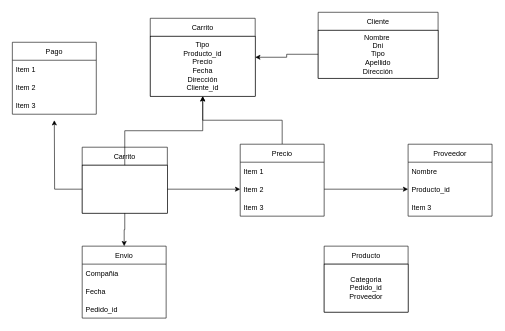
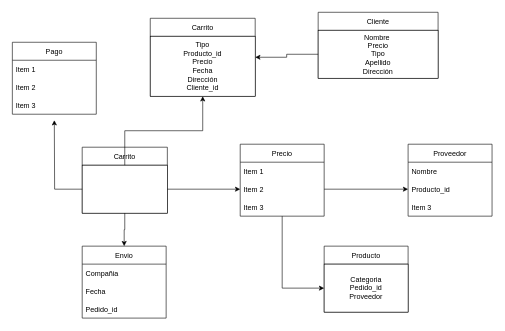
  <mxCell id="0" />
  <mxCell id="1" parent="0" />
  <mxCell id="2" value="Cliente" style="swimlane;fontStyle=0;childLayout=stackLayout;horizontal=1;startSize=30;horizontalStack=0;resizeParent=1;resizeParentMax=0;resizeLast=0;collapsible=1;marginBottom=0;" vertex="1" parent="1"><mxGeometry x="530" y="20" width="200" height="110" as="geometry" /></mxCell>
- <mxCell id="3" value="Nombre&amp;nbsp;&lt;br&gt;Dni&lt;br&gt;Tipo&lt;br&gt;Apellido&lt;br&gt;Dirección&lt;br&gt;" style="whiteSpace=wrap;html=1;aspect=fixed;" vertex="1" parent="2"><mxGeometry y="30" width="200" height="80" as="geometry" /></mxCell>
+ <mxCell id="3" value="Nombre&amp;nbsp;&lt;br&gt;Precio&lt;br&gt;Tipo&lt;br&gt;Apellido&lt;br&gt;Dirección&lt;br&gt;" style="whiteSpace=wrap;html=1;aspect=fixed;" vertex="1" parent="2"><mxGeometry y="30" width="200" height="80" as="geometry" /></mxCell>
  <mxCell id="4" value="Carrito" style="swimlane;fontStyle=0;childLayout=stackLayout;horizontal=1;startSize=30;horizontalStack=0;resizeParent=1;resizeParentMax=0;resizeLast=0;collapsible=1;marginBottom=0;" vertex="1" parent="1"><mxGeometry x="250" y="30" width="175" height="130" as="geometry" /></mxCell>
  <mxCell id="5" value="Tipo&lt;br&gt;Producto_id&lt;br&gt;Precio&lt;br&gt;Fecha&lt;br&gt;Dirección&lt;br&gt;Cliente_id" style="whiteSpace=wrap;html=1;aspect=fixed;" vertex="1" parent="4"><mxGeometry y="30" width="175" height="100" as="geometry" /></mxCell>
  <mxCell id="6" value="Producto" style="swimlane;fontStyle=0;childLayout=stackLayout;horizontal=1;startSize=30;horizontalStack=0;resizeParent=1;resizeParentMax=0;resizeLast=0;collapsible=1;marginBottom=0;" vertex="1" parent="1"><mxGeometry x="540" y="410" width="140" height="110" as="geometry" /></mxCell>
  <mxCell id="7" style="edgeStyle=orthogonalEdgeStyle;rounded=0;orthogonalLoop=1;jettySize=auto;html=1;exitX=0.5;exitY=1;exitDx=0;exitDy=0;entryX=0.5;entryY=1;entryDx=0;entryDy=0;endArrow=open;" edge="1" parent="6" source="8" target="6"><mxGeometry relative="1" as="geometry" /></mxCell>
  <mxCell id="8" value="Categoria&lt;br&gt;Pedido_id&lt;br&gt;Proveedor&lt;br&gt;" style="whiteSpace=wrap;html=1;aspect=fixed;" vertex="1" parent="6"><mxGeometry y="30" width="140" height="80" as="geometry" /></mxCell>
  <mxCell id="9" value="Proveedor" style="swimlane;fontStyle=0;childLayout=stackLayout;horizontal=1;startSize=30;horizontalStack=0;resizeParent=1;resizeParentMax=0;resizeLast=0;collapsible=1;marginBottom=0;" vertex="1" parent="1"><mxGeometry x="680" y="240" width="140" height="120" as="geometry" /></mxCell>
  <mxCell id="10" value="Nombre" style="text;strokeColor=none;fillColor=none;align=left;verticalAlign=middle;spacingLeft=4;spacingRight=4;overflow=hidden;points=[[0,0.5],[1,0.5]];portConstraint=eastwest;rotatable=0;" vertex="1" parent="9"><mxGeometry y="30" width="140" height="30" as="geometry" /></mxCell>
  <mxCell id="11" value="Producto_id" style="text;strokeColor=none;fillColor=none;align=left;verticalAlign=middle;spacingLeft=4;spacingRight=4;overflow=hidden;points=[[0,0.5],[1,0.5]];portConstraint=eastwest;rotatable=0;" vertex="1" parent="9"><mxGeometry y="60" width="140" height="30" as="geometry" /></mxCell>
  <mxCell id="12" value="Item 3" style="text;strokeColor=none;fillColor=none;align=left;verticalAlign=middle;spacingLeft=4;spacingRight=4;overflow=hidden;points=[[0,0.5],[1,0.5]];portConstraint=eastwest;rotatable=0;" vertex="1" parent="9"><mxGeometry y="90" width="140" height="30" as="geometry" /></mxCell>
  <mxCell id="13" style="edgeStyle=orthogonalEdgeStyle;rounded=0;orthogonalLoop=1;jettySize=auto;html=1;" edge="1" parent="1" source="3" target="4"><mxGeometry relative="1" as="geometry" /></mxCell>
  <mxCell id="14" value="Envio" style="swimlane;fontStyle=0;childLayout=stackLayout;horizontal=1;startSize=30;horizontalStack=0;resizeParent=1;resizeParentMax=0;resizeLast=0;collapsible=1;marginBottom=0;" vertex="1" parent="1"><mxGeometry x="136.5" y="410" width="140" height="120" as="geometry" /></mxCell>
  <mxCell id="15" value="Compañia" style="text;strokeColor=none;fillColor=none;align=left;verticalAlign=middle;spacingLeft=4;spacingRight=4;overflow=hidden;points=[[0,0.5],[1,0.5]];portConstraint=eastwest;rotatable=0;" vertex="1" parent="14"><mxGeometry y="30" width="140" height="30" as="geometry" /></mxCell>
  <mxCell id="16" value="Fecha" style="text;strokeColor=none;fillColor=none;align=left;verticalAlign=middle;spacingLeft=4;spacingRight=4;overflow=hidden;points=[[0,0.5],[1,0.5]];portConstraint=eastwest;rotatable=0;" vertex="1" parent="14"><mxGeometry y="60" width="140" height="30" as="geometry" /></mxCell>
  <mxCell id="17" value="Pedido_id" style="text;strokeColor=none;fillColor=none;align=left;verticalAlign=middle;spacingLeft=4;spacingRight=4;overflow=hidden;points=[[0,0.5],[1,0.5]];portConstraint=eastwest;rotatable=0;" vertex="1" parent="14"><mxGeometry y="90" width="140" height="30" as="geometry" /></mxCell>
  <mxCell id="18" value="Carrito" style="swimlane;fontStyle=0;childLayout=stackLayout;horizontal=1;startSize=30;horizontalStack=0;resizeParent=1;resizeParentMax=0;resizeLast=0;collapsible=1;marginBottom=0;" vertex="1" parent="1"><mxGeometry x="136.5" y="245" width="142" height="110" as="geometry" /></mxCell>
  <mxCell id="19" value="" style="whiteSpace=wrap;html=1;aspect=fixed;" vertex="1" parent="18"><mxGeometry y="30" width="142" height="80" as="geometry" /></mxCell>
  <mxCell id="20" value="" style="edgeStyle=orthogonalEdgeStyle;rounded=0;orthogonalLoop=1;jettySize=auto;html=1;" edge="1" parent="1" source="19" target="5"><mxGeometry relative="1" as="geometry" /></mxCell>
  <mxCell id="21" value="Pago" style="swimlane;fontStyle=0;childLayout=stackLayout;horizontal=1;startSize=30;horizontalStack=0;resizeParent=1;resizeParentMax=0;resizeLast=0;collapsible=1;marginBottom=0;" vertex="1" parent="1"><mxGeometry x="20" y="70" width="140" height="120" as="geometry" /></mxCell>
  <mxCell id="22" value="Item 1" style="text;strokeColor=none;fillColor=none;align=left;verticalAlign=middle;spacingLeft=4;spacingRight=4;overflow=hidden;points=[[0,0.5],[1,0.5]];portConstraint=eastwest;rotatable=0;" vertex="1" parent="21"><mxGeometry y="30" width="140" height="30" as="geometry" /></mxCell>
  <mxCell id="23" value="Item 2" style="text;strokeColor=none;fillColor=none;align=left;verticalAlign=middle;spacingLeft=4;spacingRight=4;overflow=hidden;points=[[0,0.5],[1,0.5]];portConstraint=eastwest;rotatable=0;" vertex="1" parent="21"><mxGeometry y="60" width="140" height="30" as="geometry" /></mxCell>
  <mxCell id="24" value="Item 3" style="text;strokeColor=none;fillColor=none;align=left;verticalAlign=middle;spacingLeft=4;spacingRight=4;overflow=hidden;points=[[0,0.5],[1,0.5]];portConstraint=eastwest;rotatable=0;" vertex="1" parent="21"><mxGeometry y="90" width="140" height="30" as="geometry" /></mxCell>
- <mxCell id="25" style="edgeStyle=orthogonalEdgeStyle;rounded=0;orthogonalLoop=1;jettySize=auto;html=1;" edge="1" parent="1" source="26" target="5"><mxGeometry relative="1" as="geometry" /></mxCell>
+ <mxCell id="25" style="edgeStyle=orthogonalEdgeStyle;rounded=0;orthogonalLoop=1;jettySize=auto;html=1;entryX=0;entryY=0.5;entryDx=0;entryDy=0;" edge="1" parent="1" source="26" target="8"><mxGeometry relative="1" as="geometry" /></mxCell>
  <mxCell id="26" value="Precio" style="swimlane;fontStyle=0;childLayout=stackLayout;horizontal=1;startSize=30;horizontalStack=0;resizeParent=1;resizeParentMax=0;resizeLast=0;collapsible=1;marginBottom=0;" vertex="1" parent="1"><mxGeometry x="400" y="240" width="140" height="120" as="geometry" /></mxCell>
  <mxCell id="27" value="Item 1" style="text;strokeColor=none;fillColor=none;align=left;verticalAlign=middle;spacingLeft=4;spacingRight=4;overflow=hidden;points=[[0,0.5],[1,0.5]];portConstraint=eastwest;rotatable=0;" vertex="1" parent="26"><mxGeometry y="30" width="140" height="30" as="geometry" /></mxCell>
  <mxCell id="28" value="Item 2" style="text;strokeColor=none;fillColor=none;align=left;verticalAlign=middle;spacingLeft=4;spacingRight=4;overflow=hidden;points=[[0,0.5],[1,0.5]];portConstraint=eastwest;rotatable=0;" vertex="1" parent="26"><mxGeometry y="60" width="140" height="30" as="geometry" /></mxCell>
  <mxCell id="29" value="Item 3" style="text;strokeColor=none;fillColor=none;align=left;verticalAlign=middle;spacingLeft=4;spacingRight=4;overflow=hidden;points=[[0,0.5],[1,0.5]];portConstraint=eastwest;rotatable=0;" vertex="1" parent="26"><mxGeometry y="90" width="140" height="30" as="geometry" /></mxCell>
  <mxCell id="30" style="edgeStyle=orthogonalEdgeStyle;rounded=0;orthogonalLoop=1;jettySize=auto;html=1;entryX=0.5;entryY=0;entryDx=0;entryDy=0;" edge="1" parent="1" source="19" target="14"><mxGeometry relative="1" as="geometry" /></mxCell>
  <mxCell id="31" style="edgeStyle=orthogonalEdgeStyle;rounded=0;orthogonalLoop=1;jettySize=auto;html=1;" edge="1" parent="1" source="19" target="28"><mxGeometry relative="1" as="geometry" /></mxCell>
  <mxCell id="32" style="edgeStyle=orthogonalEdgeStyle;rounded=0;orthogonalLoop=1;jettySize=auto;html=1;" edge="1" parent="1" source="28" target="11"><mxGeometry relative="1" as="geometry" /></mxCell>
  <mxCell id="33" style="edgeStyle=orthogonalEdgeStyle;rounded=0;orthogonalLoop=1;jettySize=auto;html=1;" edge="1" parent="1" source="19"><mxGeometry relative="1" as="geometry"><mxPoint y="200" as="targetPoint" x="90" /></mxGeometry></mxCell>
